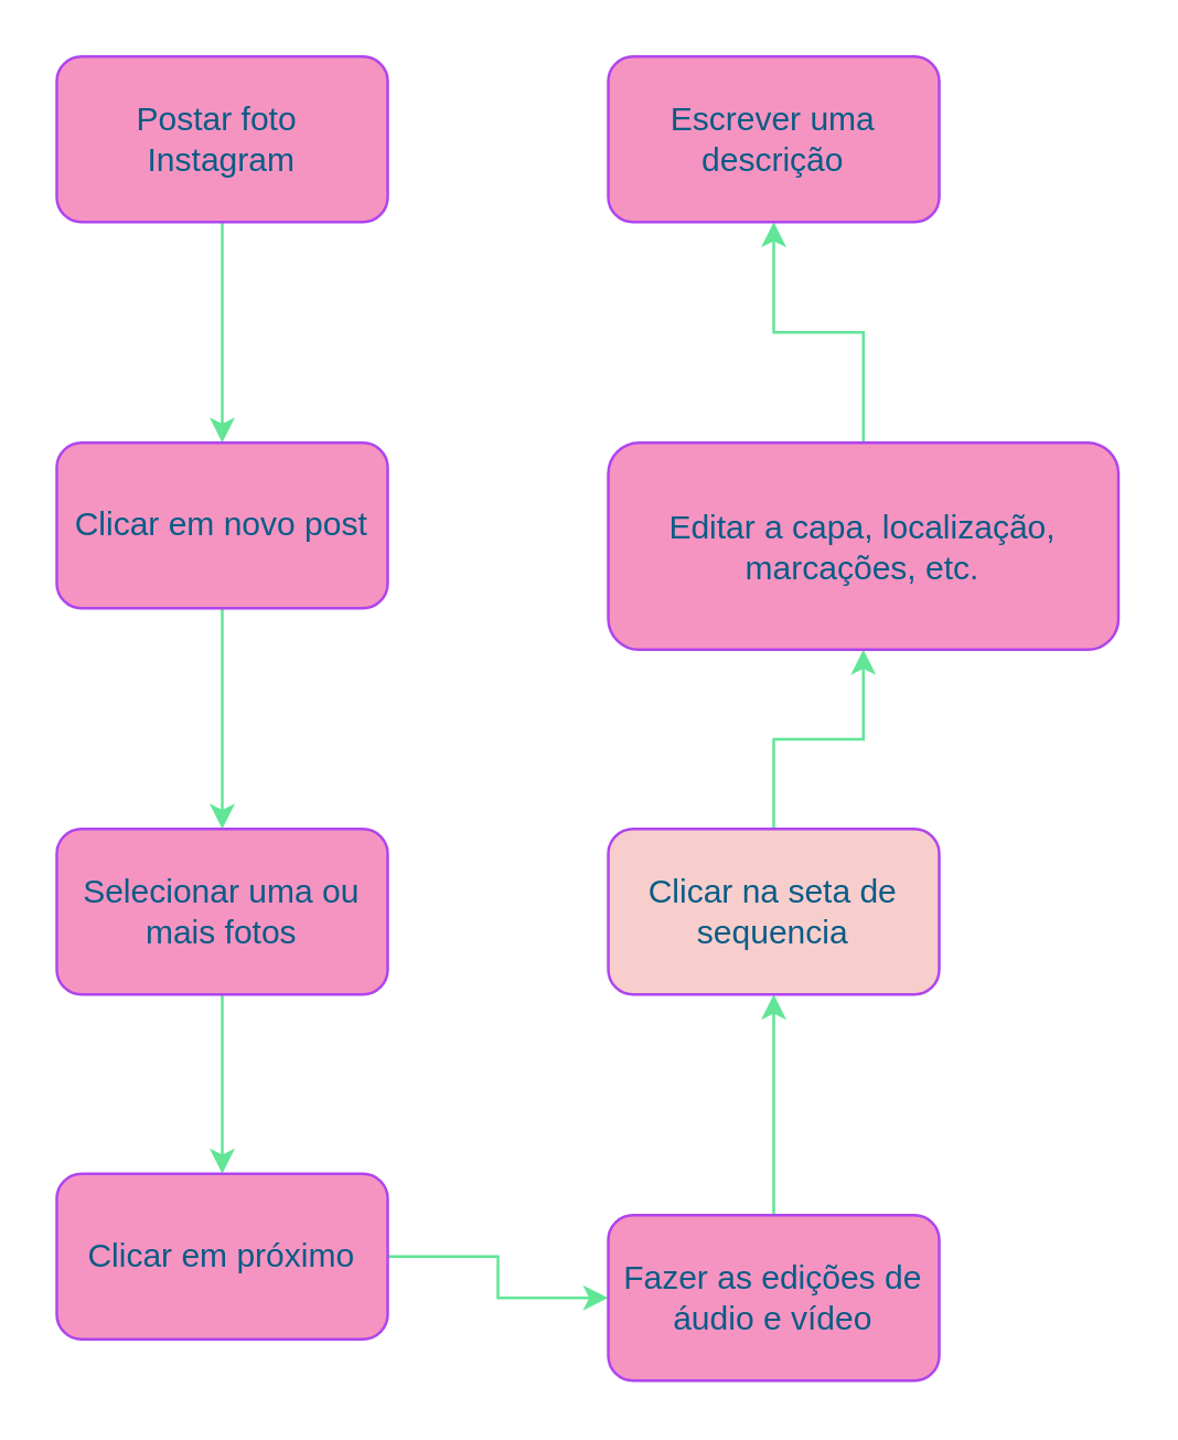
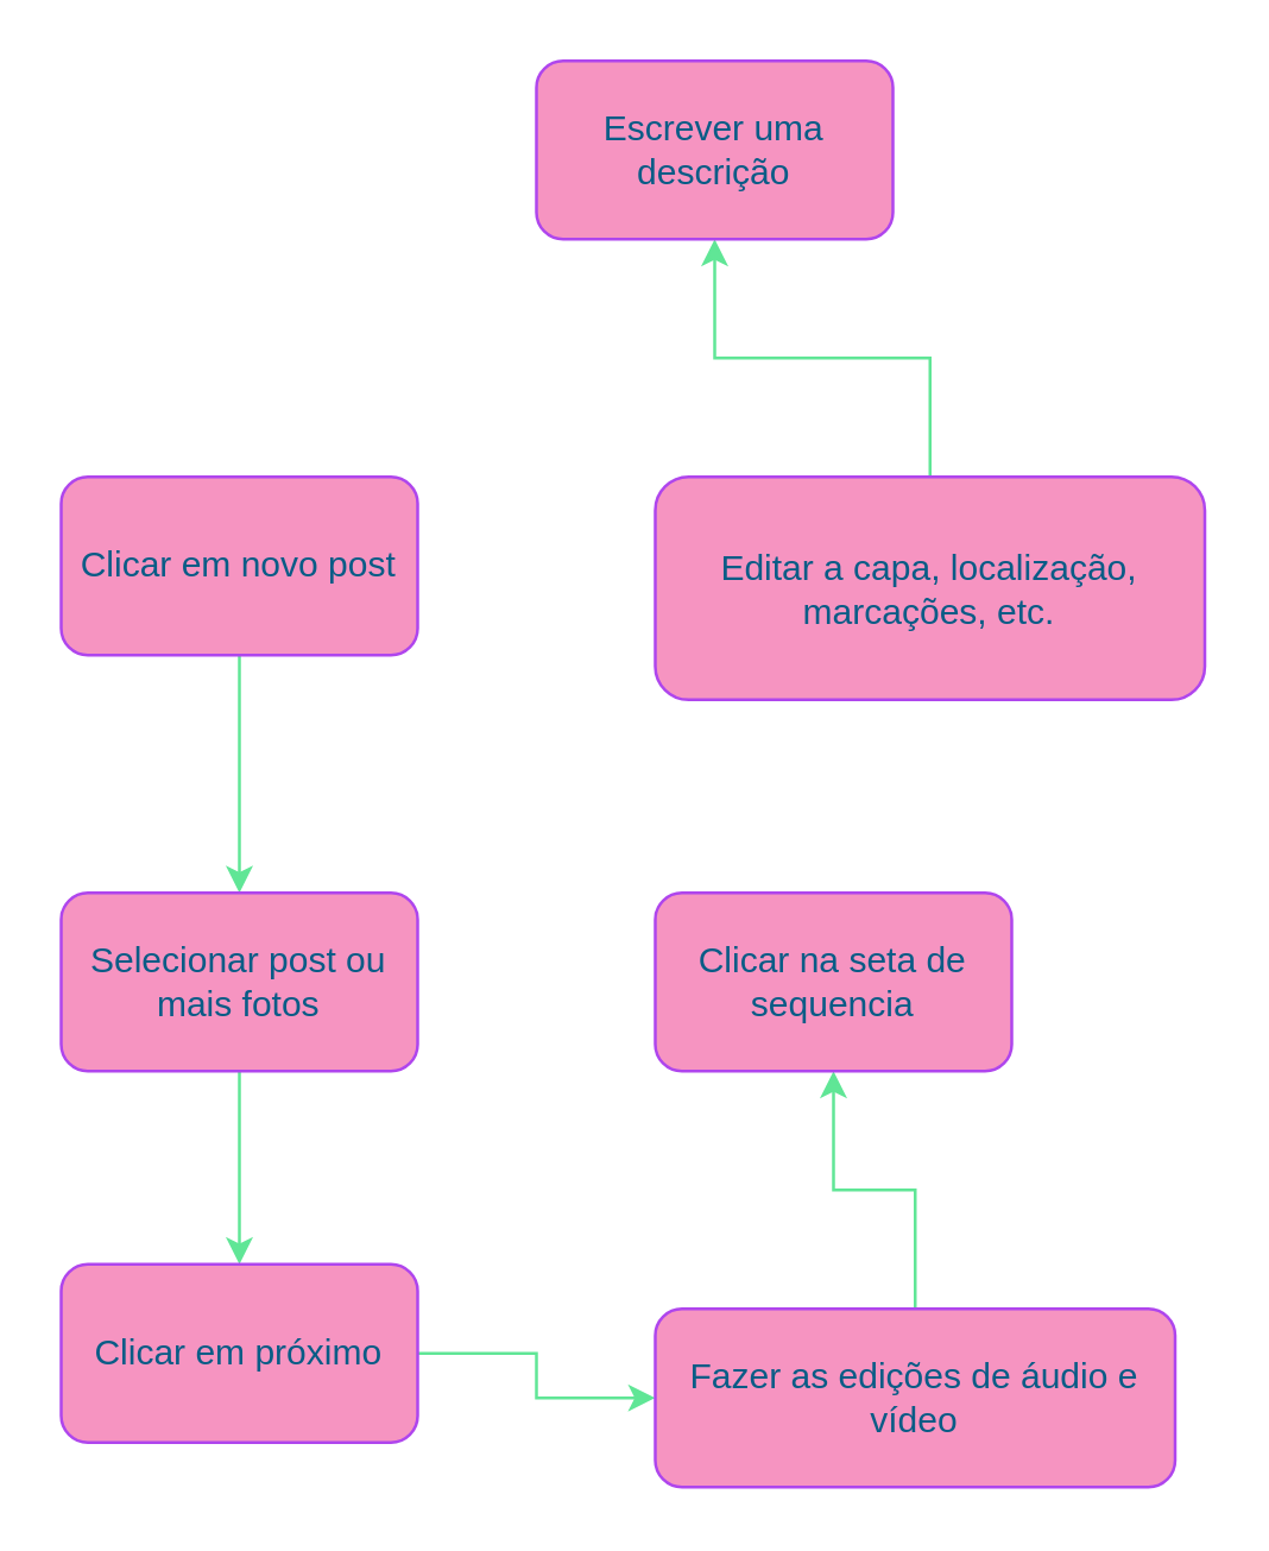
  <mxCell id="0" />
  <mxCell id="1" parent="0" />
- <mxCell id="2" value="" style="edgeStyle=orthogonalEdgeStyle;rounded=0;orthogonalLoop=1;jettySize=auto;html=1;strokeColor=#60E696;fontColor=#095C86;fillColor=#F694C1;" edge="1" parent="1" source="3" target="5"><mxGeometry relative="1" as="geometry" /></mxCell>
- <mxCell id="3" value="Postar foto&amp;nbsp;&lt;br&gt;Instagram" style="rounded=1;whiteSpace=wrap;html=1;strokeColor=#AF45ED;fontColor=#095C86;fillColor=#F694C1;" vertex="1" parent="1"><mxGeometry x="20" y="20" width="120" height="60" as="geometry" /></mxCell>
  <mxCell id="4" value="" style="edgeStyle=orthogonalEdgeStyle;rounded=0;orthogonalLoop=1;jettySize=auto;html=1;strokeColor=#60E696;fontColor=#095C86;fillColor=#F694C1;" edge="1" parent="1" source="5" target="7"><mxGeometry relative="1" as="geometry" /></mxCell>
  <mxCell id="5" value="&lt;p data-pm-slice=&quot;1 1 []&quot;&gt;Clicar em novo post&lt;/p&gt;" style="whiteSpace=wrap;html=1;fillColor=#F694C1;strokeColor=#AF45ED;fontColor=#095C86;rounded=1;" vertex="1" parent="1"><mxGeometry x="20" y="160" width="120" height="60" as="geometry" /></mxCell>
  <mxCell id="6" value="" style="edgeStyle=orthogonalEdgeStyle;rounded=0;orthogonalLoop=1;jettySize=auto;html=1;strokeColor=#60E696;fontColor=#095C86;fillColor=#F694C1;" edge="1" parent="1" source="7" target="9"><mxGeometry relative="1" as="geometry" /></mxCell>
- <mxCell id="7" value="&lt;p data-pm-slice=&quot;1 1 []&quot;&gt;Selecionar uma ou mais fotos&lt;/p&gt;" style="whiteSpace=wrap;html=1;fillColor=#F694C1;strokeColor=#AF45ED;fontColor=#095C86;rounded=1;" vertex="1" parent="1"><mxGeometry x="20" y="300" width="120" height="60" as="geometry" /></mxCell>
+ <mxCell id="7" value="&lt;p data-pm-slice=&quot;1 1 []&quot;&gt;Selecionar post ou mais fotos&lt;/p&gt;" style="whiteSpace=wrap;html=1;fillColor=#F694C1;strokeColor=#AF45ED;fontColor=#095C86;rounded=1;" vertex="1" parent="1"><mxGeometry x="20" y="300" width="120" height="60" as="geometry" /></mxCell>
  <mxCell id="8" value="" style="edgeStyle=orthogonalEdgeStyle;rounded=0;orthogonalLoop=1;jettySize=auto;html=1;strokeColor=#60E696;fontColor=#095C86;fillColor=#F694C1;" edge="1" parent="1" source="9" target="11"><mxGeometry relative="1" as="geometry" /></mxCell>
  <mxCell id="9" value="&lt;p data-pm-slice=&quot;1 1 []&quot;&gt;Clicar em próximo&lt;/p&gt;" style="whiteSpace=wrap;html=1;fillColor=#F694C1;strokeColor=#AF45ED;fontColor=#095C86;rounded=1;" vertex="1" parent="1"><mxGeometry x="20" y="425" width="120" height="60" as="geometry" /></mxCell>
  <mxCell id="10" value="" style="edgeStyle=orthogonalEdgeStyle;rounded=0;orthogonalLoop=1;jettySize=auto;html=1;strokeColor=#60E696;fontColor=#095C86;fillColor=#F694C1;" edge="1" parent="1" source="11" target="13"><mxGeometry relative="1" as="geometry" /></mxCell>
- <mxCell id="11" value="&lt;p data-pm-slice=&quot;1 1 []&quot;&gt;Fazer as edições de áudio e vídeo&lt;/p&gt;" style="whiteSpace=wrap;html=1;fillColor=#F694C1;strokeColor=#AF45ED;fontColor=#095C86;rounded=1;" vertex="1" parent="1"><mxGeometry x="220" y="440" width="120" height="60" as="geometry" /></mxCell>
- <mxCell id="12" value="" style="edgeStyle=orthogonalEdgeStyle;rounded=0;orthogonalLoop=1;jettySize=auto;html=1;strokeColor=#60E696;fontColor=#095C86;fillColor=#F694C1;" edge="1" parent="1" source="13" target="15"><mxGeometry relative="1" as="geometry" /></mxCell>
- <mxCell id="13" value="&lt;br&gt;&lt;p data-pm-slice=&quot;1 1 []&quot;&gt;Clicar na seta de sequencia&lt;/p&gt;&lt;br&gt;" style="whiteSpace=wrap;html=1;fillColor=#f8cecc;strokeColor=#AF45ED;fontColor=#095C86;rounded=1;" vertex="1" parent="1"><mxGeometry x="220" y="300" width="120" height="60" as="geometry" /></mxCell>
+ <mxCell id="11" value="&lt;p data-pm-slice=&quot;1 1 []&quot;&gt;Fazer as edições de áudio e vídeo&lt;/p&gt;" style="whiteSpace=wrap;html=1;fillColor=#F694C1;strokeColor=#AF45ED;fontColor=#095C86;rounded=1;" vertex="1" parent="1"><mxGeometry x="220" y="440" width="175" height="60" as="geometry" /></mxCell>
+ <mxCell id="13" value="&lt;br&gt;&lt;p data-pm-slice=&quot;1 1 []&quot;&gt;Clicar na seta de sequencia&lt;/p&gt;&lt;br&gt;" style="whiteSpace=wrap;html=1;fillColor=#F694C1;strokeColor=#AF45ED;fontColor=#095C86;rounded=1;" vertex="1" parent="1"><mxGeometry x="220" y="300" width="120" height="60" as="geometry" /></mxCell>
  <mxCell id="14" value="" style="edgeStyle=orthogonalEdgeStyle;rounded=0;orthogonalLoop=1;jettySize=auto;html=1;strokeColor=#60E696;fontColor=#095C86;fillColor=#F694C1;" edge="1" parent="1" source="15" target="16"><mxGeometry relative="1" as="geometry" /></mxCell>
  <mxCell id="15" value="&lt;p data-pm-slice=&quot;1 1 []&quot;&gt;Editar a capa, localização, marcações, etc.&lt;/p&gt;" style="whiteSpace=wrap;html=1;fillColor=#F694C1;strokeColor=#AF45ED;fontColor=#095C86;rounded=1;" vertex="1" parent="1"><mxGeometry x="220" y="160" width="185" height="75" as="geometry" /></mxCell>
- <mxCell id="16" value="&lt;p data-pm-slice=&quot;1 1 []&quot;&gt;Escrever uma descrição&lt;/p&gt;" style="whiteSpace=wrap;html=1;fillColor=#F694C1;strokeColor=#AF45ED;fontColor=#095C86;rounded=1;" vertex="1" parent="1"><mxGeometry x="220" y="20" width="120" height="60" as="geometry" /></mxCell>
+ <mxCell id="16" value="&lt;p data-pm-slice=&quot;1 1 []&quot;&gt;Escrever uma descrição&lt;/p&gt;" style="whiteSpace=wrap;html=1;fillColor=#F694C1;strokeColor=#AF45ED;fontColor=#095C86;rounded=1;" vertex="1" parent="1"><mxGeometry x="180" y="20" width="120" height="60" as="geometry" /></mxCell>
